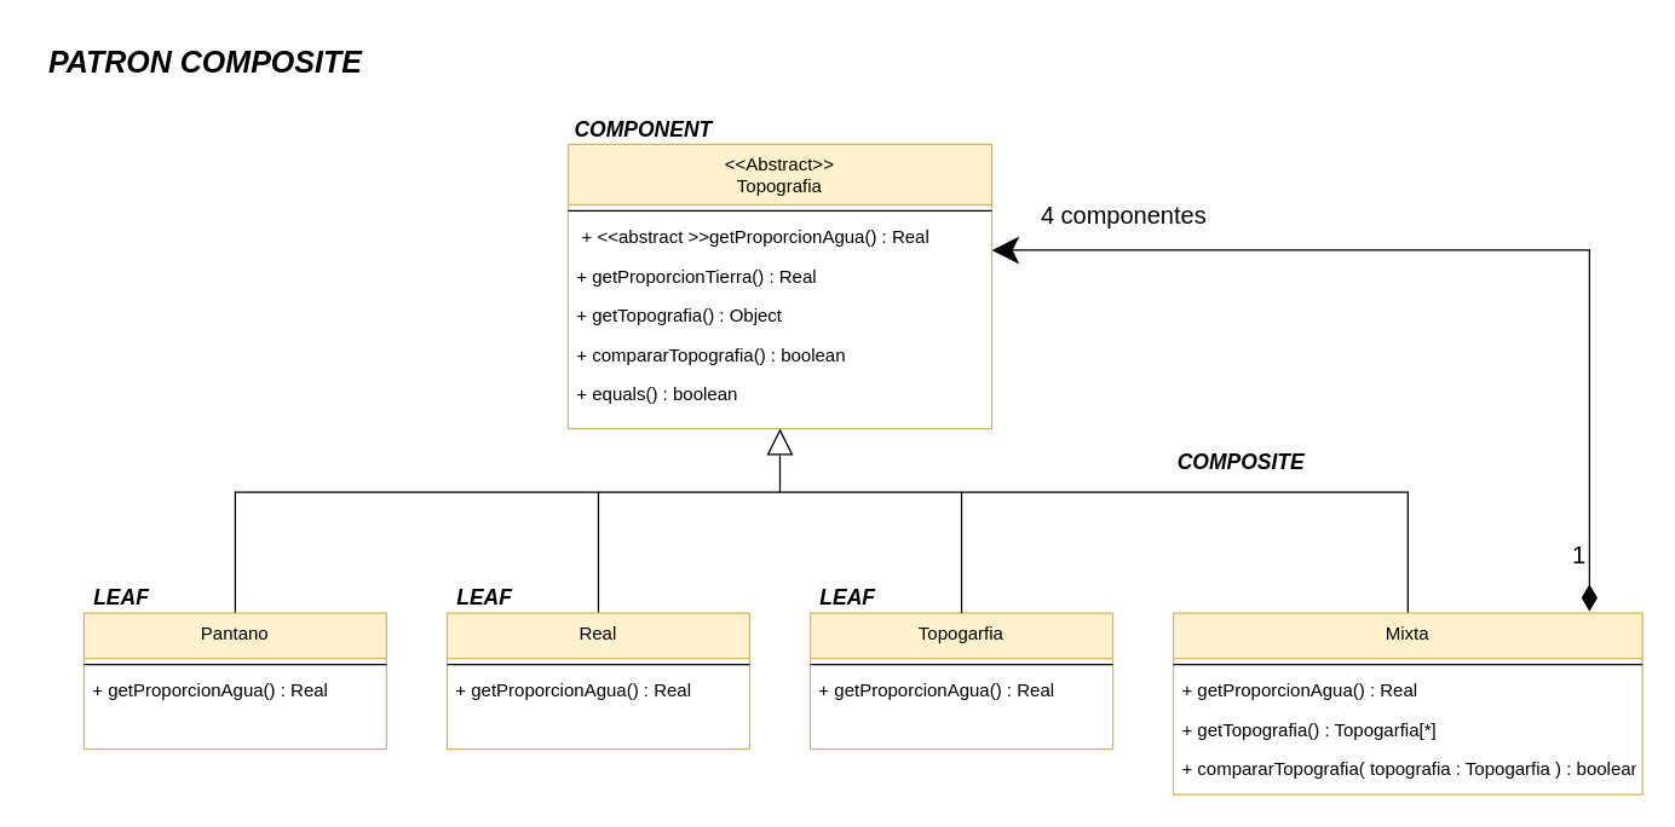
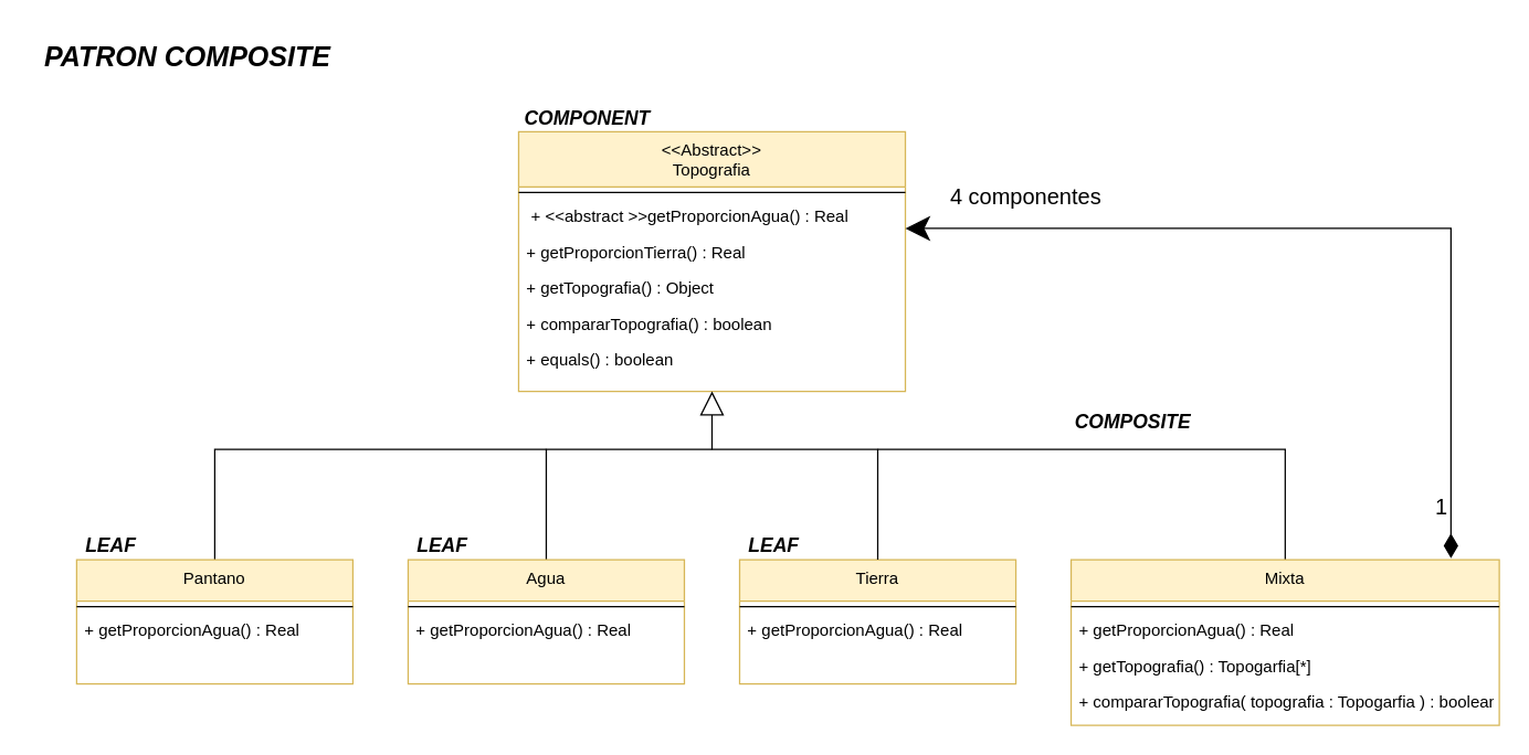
  <mxCell id="0" />
  <mxCell id="1" parent="0" />
  <mxCell id="2" value="&lt;&lt;Abstract&gt;&gt;&#10;Topografia" style="swimlane;fontStyle=0;align=center;verticalAlign=top;childLayout=stackLayout;horizontal=1;startSize=40;horizontalStack=0;resizeParent=1;resizeLast=0;collapsible=1;marginBottom=0;rounded=0;shadow=0;strokeWidth=1;fillColor=#fff2cc;strokeColor=#d6b656;" vertex="1" parent="1"><mxGeometry x="375" y="95" width="280" height="188" as="geometry"><mxRectangle x="110" y="-20" width="160" height="26" as="alternateBounds" /></mxGeometry></mxCell>
  <mxCell id="3" value="" style="line;html=1;strokeWidth=1;align=left;verticalAlign=middle;spacingTop=-1;spacingLeft=3;spacingRight=3;rotatable=0;labelPosition=right;points=[];portConstraint=eastwest;" vertex="1" parent="2"><mxGeometry y="40" width="280" height="8" as="geometry" /></mxCell>
  <mxCell id="4" value=" + &lt;&lt;abstract &gt;&gt;getProporcionAgua() : Real" style="text;align=left;verticalAlign=top;spacingLeft=4;spacingRight=4;overflow=hidden;rotatable=0;points=[[0,0.5],[1,0.5]];portConstraint=eastwest;" vertex="1" parent="2"><mxGeometry y="48" width="280" height="26" as="geometry" /></mxCell>
  <mxCell id="5" value="+ getProporcionTierra() : Real" style="text;align=left;verticalAlign=top;spacingLeft=4;spacingRight=4;overflow=hidden;rotatable=0;points=[[0,0.5],[1,0.5]];portConstraint=eastwest;rounded=0;shadow=0;html=0;" vertex="1" parent="2"><mxGeometry y="74" width="280" height="26" as="geometry" /></mxCell>
  <mxCell id="6" value="+ getTopografia() : Object" style="text;align=left;verticalAlign=top;spacingLeft=4;spacingRight=4;overflow=hidden;rotatable=0;points=[[0,0.5],[1,0.5]];portConstraint=eastwest;rounded=0;shadow=0;html=0;" vertex="1" parent="2"><mxGeometry y="100" width="280" height="26" as="geometry" /></mxCell>
  <mxCell id="7" value="+ compararTopografia() : boolean&#10;" style="text;align=left;verticalAlign=top;spacingLeft=4;spacingRight=4;overflow=hidden;rotatable=0;points=[[0,0.5],[1,0.5]];portConstraint=eastwest;rounded=0;shadow=0;html=0;" vertex="1" parent="2"><mxGeometry y="126" width="280" height="26" as="geometry" /></mxCell>
  <mxCell id="8" value="+ equals() : boolean&#10;" style="text;align=left;verticalAlign=top;spacingLeft=4;spacingRight=4;overflow=hidden;rotatable=0;points=[[0,0.5],[1,0.5]];portConstraint=eastwest;rounded=0;shadow=0;html=0;" vertex="1" parent="2"><mxGeometry y="152" width="280" height="26" as="geometry" /></mxCell>
  <mxCell id="9" style="edgeStyle=orthogonalEdgeStyle;rounded=0;orthogonalLoop=1;jettySize=auto;html=1;exitX=1;exitY=0.5;exitDx=0;exitDy=0;" edge="1" parent="2" source="5" target="5"><mxGeometry relative="1" as="geometry" /></mxCell>
  <mxCell id="10" style="edgeStyle=orthogonalEdgeStyle;rounded=0;orthogonalLoop=1;jettySize=auto;html=1;startArrow=diamondThin;startFill=1;strokeWidth=1;startSize=15;sourcePerimeterSpacing=1;endSize=15;endArrow=classic;endFill=1;" edge="1" parent="1" source="14" target="4"><mxGeometry relative="1" as="geometry"><mxPoint x="675" y="165" as="targetPoint" /><Array as="points"><mxPoint x="1050" y="165" /></Array></mxGeometry></mxCell>
  <mxCell id="11" value="&lt;font style=&quot;font-size: 16px;&quot;&gt;1&lt;/font&gt;&lt;span style=&quot;color: rgba(0, 0, 0, 0); font-family: monospace; font-size: 0px; text-align: start; background-color: rgb(251, 251, 251);&quot;&gt;%3CmxGraphModel%3E%3Croot%3E%3CmxCell%20id%3D%220%22%2F%3E%3CmxCell%20id%3D%221%22%20parent%3D%220%22%2F%3E%3CmxCell%20id%3D%222%22%20value%3D%22%22%20style%3D%22endArrow%3Dnone%3Bhtml%3D1%3Brounded%3D0%3B%22%20edge%3D%221%22%20parent%3D%221%22%3E%3CmxGeometry%20width%3D%2250%22%20height%3D%2250%22%20relative%3D%221%22%20as%3D%22geometry%22%3E%3CmxPoint%20x%3D%22140%22%20y%3D%22-400%22%20as%3D%22sourcePoint%22%2F%3E%3CmxPoint%20x%3D%22140%22%20y%3D%22-360%22%20as%3D%22targetPoint%22%2F%3E%3C%2FmxGeometry%3E%3C%2FmxCell%3E%3C%2Froot%3E%3C%2FmxGraphModel%3E&lt;/span&gt;" style="edgeLabel;html=1;align=center;verticalAlign=middle;resizable=0;points=[];" connectable="0" vertex="1" parent="10"><mxGeometry x="-0.909" y="6" relative="1" as="geometry"><mxPoint x="-2" y="-9" as="offset" /></mxGeometry></mxCell>
  <mxCell id="12" value="&lt;font style=&quot;font-size: 16px;&quot;&gt;4 componentes&lt;/font&gt;" style="edgeLabel;html=1;align=center;verticalAlign=middle;resizable=0;points=[];" connectable="0" vertex="1" parent="10"><mxGeometry x="0.875" y="2" relative="1" as="geometry"><mxPoint x="46" y="-26" as="offset" /></mxGeometry></mxCell>
  <mxCell id="13" style="edgeStyle=orthogonalEdgeStyle;rounded=0;orthogonalLoop=1;jettySize=auto;html=1;endArrow=none;endFill=0;endSize=15;startSize=15;" edge="1" parent="1" source="14"><mxGeometry relative="1" as="geometry"><mxPoint x="635" y="325" as="targetPoint" /><Array as="points"><mxPoint x="930" y="325" /></Array></mxGeometry></mxCell>
  <mxCell id="14" value="Mixta" style="swimlane;fontStyle=0;align=center;verticalAlign=top;childLayout=stackLayout;horizontal=1;startSize=30;horizontalStack=0;resizeParent=1;resizeLast=0;collapsible=1;marginBottom=0;rounded=0;shadow=0;strokeWidth=1;fillColor=#fff2cc;strokeColor=#d6b656;" vertex="1" parent="1"><mxGeometry x="775" y="405" width="310" height="120" as="geometry"><mxRectangle x="110" y="-20" width="160" height="26" as="alternateBounds" /></mxGeometry></mxCell>
  <mxCell id="15" value="" style="line;html=1;strokeWidth=1;align=left;verticalAlign=middle;spacingTop=-1;spacingLeft=3;spacingRight=3;rotatable=0;labelPosition=right;points=[];portConstraint=eastwest;" vertex="1" parent="14"><mxGeometry y="30" width="310" height="8" as="geometry" /></mxCell>
  <mxCell id="16" value="+ getProporcionAgua() : Real" style="text;align=left;verticalAlign=top;spacingLeft=4;spacingRight=4;overflow=hidden;rotatable=0;points=[[0,0.5],[1,0.5]];portConstraint=eastwest;" vertex="1" parent="14"><mxGeometry y="38" width="310" height="26" as="geometry" /></mxCell>
  <mxCell id="17" value="+ getTopografia() : Topogarfia[*]" style="text;align=left;verticalAlign=top;spacingLeft=4;spacingRight=4;overflow=hidden;rotatable=0;points=[[0,0.5],[1,0.5]];portConstraint=eastwest;" vertex="1" parent="14"><mxGeometry y="64" width="310" height="26" as="geometry" /></mxCell>
  <mxCell id="18" style="edgeStyle=orthogonalEdgeStyle;rounded=0;orthogonalLoop=1;jettySize=auto;html=1;exitX=1;exitY=0.5;exitDx=0;exitDy=0;" edge="1" parent="14"><mxGeometry relative="1" as="geometry"><mxPoint x="240" y="77" as="sourcePoint" /><mxPoint x="240" y="77" as="targetPoint" /></mxGeometry></mxCell>
  <mxCell id="19" value="+ compararTopografia( topografia : Topogarfia ) : boolean" style="text;align=left;verticalAlign=top;spacingLeft=4;spacingRight=4;overflow=hidden;rotatable=0;points=[[0,0.5],[1,0.5]];portConstraint=eastwest;" vertex="1" parent="14"><mxGeometry y="90" width="310" height="26" as="geometry" /></mxCell>
- <mxCell id="20" value="Topogarfia" style="swimlane;fontStyle=0;align=center;verticalAlign=top;childLayout=stackLayout;horizontal=1;startSize=30;horizontalStack=0;resizeParent=1;resizeLast=0;collapsible=1;marginBottom=0;rounded=0;shadow=0;strokeWidth=1;fillColor=#fff2cc;strokeColor=#d6b656;" vertex="1" parent="1"><mxGeometry x="535" y="405" width="200" height="90" as="geometry"><mxRectangle x="110" y="-20" width="160" height="26" as="alternateBounds" /></mxGeometry></mxCell>
+ <mxCell id="20" value="Tierra" style="swimlane;fontStyle=0;align=center;verticalAlign=top;childLayout=stackLayout;horizontal=1;startSize=30;horizontalStack=0;resizeParent=1;resizeLast=0;collapsible=1;marginBottom=0;rounded=0;shadow=0;strokeWidth=1;fillColor=#fff2cc;strokeColor=#d6b656;" vertex="1" parent="1"><mxGeometry x="535" y="405" width="200" height="90" as="geometry"><mxRectangle x="110" y="-20" width="160" height="26" as="alternateBounds" /></mxGeometry></mxCell>
  <mxCell id="21" value="" style="line;html=1;strokeWidth=1;align=left;verticalAlign=middle;spacingTop=-1;spacingLeft=3;spacingRight=3;rotatable=0;labelPosition=right;points=[];portConstraint=eastwest;" vertex="1" parent="20"><mxGeometry y="30" width="200" height="8" as="geometry" /></mxCell>
  <mxCell id="22" value="+ getProporcionAgua() : Real" style="text;align=left;verticalAlign=top;spacingLeft=4;spacingRight=4;overflow=hidden;rotatable=0;points=[[0,0.5],[1,0.5]];portConstraint=eastwest;" vertex="1" parent="20"><mxGeometry y="38" width="200" height="26" as="geometry" /></mxCell>
  <mxCell id="23" style="edgeStyle=orthogonalEdgeStyle;rounded=0;orthogonalLoop=1;jettySize=auto;html=1;exitX=1;exitY=0.5;exitDx=0;exitDy=0;" edge="1" parent="20"><mxGeometry relative="1" as="geometry"><mxPoint x="240" y="77" as="sourcePoint" /><mxPoint x="240" y="77" as="targetPoint" /></mxGeometry></mxCell>
  <mxCell id="24" style="edgeStyle=orthogonalEdgeStyle;rounded=0;orthogonalLoop=1;jettySize=auto;html=1;endArrow=none;endFill=0;endSize=15;startSize=15;" edge="1" parent="1" source="25"><mxGeometry relative="1" as="geometry"><mxPoint x="515" y="325" as="targetPoint" /><Array as="points"><mxPoint x="395" y="325" /></Array></mxGeometry></mxCell>
- <mxCell id="25" value="Real" style="swimlane;fontStyle=0;align=center;verticalAlign=top;childLayout=stackLayout;horizontal=1;startSize=30;horizontalStack=0;resizeParent=1;resizeLast=0;collapsible=1;marginBottom=0;rounded=0;shadow=0;strokeWidth=1;fillColor=#fff2cc;strokeColor=#d6b656;" vertex="1" parent="1"><mxGeometry x="295" y="405" width="200" height="90" as="geometry"><mxRectangle x="110" y="-20" width="160" height="26" as="alternateBounds" /></mxGeometry></mxCell>
+ <mxCell id="25" value="Agua" style="swimlane;fontStyle=0;align=center;verticalAlign=top;childLayout=stackLayout;horizontal=1;startSize=30;horizontalStack=0;resizeParent=1;resizeLast=0;collapsible=1;marginBottom=0;rounded=0;shadow=0;strokeWidth=1;fillColor=#fff2cc;strokeColor=#d6b656;" vertex="1" parent="1"><mxGeometry x="295" y="405" width="200" height="90" as="geometry"><mxRectangle x="110" y="-20" width="160" height="26" as="alternateBounds" /></mxGeometry></mxCell>
  <mxCell id="26" value="" style="line;html=1;strokeWidth=1;align=left;verticalAlign=middle;spacingTop=-1;spacingLeft=3;spacingRight=3;rotatable=0;labelPosition=right;points=[];portConstraint=eastwest;" vertex="1" parent="25"><mxGeometry y="30" width="200" height="8" as="geometry" /></mxCell>
  <mxCell id="27" value="+ getProporcionAgua() : Real" style="text;align=left;verticalAlign=top;spacingLeft=4;spacingRight=4;overflow=hidden;rotatable=0;points=[[0,0.5],[1,0.5]];portConstraint=eastwest;" vertex="1" parent="25"><mxGeometry y="38" width="200" height="26" as="geometry" /></mxCell>
  <mxCell id="28" style="edgeStyle=orthogonalEdgeStyle;rounded=0;orthogonalLoop=1;jettySize=auto;html=1;exitX=1;exitY=0.5;exitDx=0;exitDy=0;" edge="1" parent="25"><mxGeometry relative="1" as="geometry"><mxPoint x="240" y="77" as="sourcePoint" /><mxPoint x="240" y="77" as="targetPoint" /></mxGeometry></mxCell>
  <mxCell id="29" value="&lt;i&gt;&lt;b&gt;&lt;font style=&quot;font-size: 14px;&quot;&gt;COMPONENT&lt;/font&gt;&lt;/b&gt;&lt;/i&gt;" style="text;html=1;align=center;verticalAlign=middle;whiteSpace=wrap;rounded=0;" vertex="1" parent="1"><mxGeometry x="375" y="75" width="100" height="20" as="geometry" /></mxCell>
  <mxCell id="30" value="&lt;font style=&quot;font-size: 14px;&quot;&gt;&lt;b&gt;&lt;i&gt;COMPOSITE&lt;/i&gt;&lt;/b&gt;&lt;/font&gt;" style="text;html=1;align=center;verticalAlign=middle;whiteSpace=wrap;rounded=0;" vertex="1" parent="1"><mxGeometry x="775" y="295" width="90" height="20" as="geometry" /></mxCell>
  <mxCell id="31" value="&lt;b&gt;&lt;i&gt;&lt;font style=&quot;font-size: 14px;&quot;&gt;LEAF&lt;/font&gt;&lt;/i&gt;&lt;/b&gt;" style="text;html=1;align=center;verticalAlign=middle;whiteSpace=wrap;rounded=0;" vertex="1" parent="1"><mxGeometry x="535" y="385" width="50" height="20" as="geometry" /></mxCell>
  <mxCell id="32" value="&lt;b&gt;&lt;i&gt;&lt;font style=&quot;font-size: 14px;&quot;&gt;LEAF&lt;/font&gt;&lt;/i&gt;&lt;/b&gt;" style="text;html=1;align=center;verticalAlign=middle;whiteSpace=wrap;rounded=0;" vertex="1" parent="1"><mxGeometry x="295" y="385" width="50" height="20" as="geometry" /></mxCell>
  <mxCell id="33" value="&lt;b style=&quot;&quot;&gt;&lt;i&gt;&lt;font style=&quot;font-size: 20px;&quot;&gt;PATRON COMPOSITE&lt;/font&gt;&lt;/i&gt;&lt;/b&gt;" style="text;html=1;align=center;verticalAlign=middle;resizable=0;points=[];autosize=1;strokeColor=none;fillColor=none;" vertex="1" parent="1"><mxGeometry x="20" y="20" width="230" height="40" as="geometry" /></mxCell>
  <mxCell id="34" style="edgeStyle=orthogonalEdgeStyle;rounded=0;orthogonalLoop=1;jettySize=auto;html=1;exitX=0.5;exitY=0;exitDx=0;exitDy=0;endArrow=none;endFill=0;endSize=15;startSize=15;" edge="1" parent="1" source="35"><mxGeometry relative="1" as="geometry"><mxPoint x="395" y="325" as="targetPoint" /><Array as="points"><mxPoint x="155" y="325" /></Array></mxGeometry></mxCell>
  <mxCell id="35" value="Pantano" style="swimlane;fontStyle=0;align=center;verticalAlign=top;childLayout=stackLayout;horizontal=1;startSize=30;horizontalStack=0;resizeParent=1;resizeLast=0;collapsible=1;marginBottom=0;rounded=0;shadow=0;strokeWidth=1;fillColor=#fff2cc;strokeColor=#d6b656;" vertex="1" parent="1"><mxGeometry x="55" y="405" width="200" height="90" as="geometry"><mxRectangle x="110" y="-20" width="160" height="26" as="alternateBounds" /></mxGeometry></mxCell>
  <mxCell id="36" value="" style="line;html=1;strokeWidth=1;align=left;verticalAlign=middle;spacingTop=-1;spacingLeft=3;spacingRight=3;rotatable=0;labelPosition=right;points=[];portConstraint=eastwest;" vertex="1" parent="35"><mxGeometry y="30" width="200" height="8" as="geometry" /></mxCell>
  <mxCell id="37" value="+ getProporcionAgua() : Real" style="text;align=left;verticalAlign=top;spacingLeft=4;spacingRight=4;overflow=hidden;rotatable=0;points=[[0,0.5],[1,0.5]];portConstraint=eastwest;" vertex="1" parent="35"><mxGeometry y="38" width="200" height="26" as="geometry" /></mxCell>
  <mxCell id="38" style="edgeStyle=orthogonalEdgeStyle;rounded=0;orthogonalLoop=1;jettySize=auto;html=1;exitX=1;exitY=0.5;exitDx=0;exitDy=0;" edge="1" parent="35"><mxGeometry relative="1" as="geometry"><mxPoint x="240" y="77" as="sourcePoint" /><mxPoint x="240" y="77" as="targetPoint" /></mxGeometry></mxCell>
  <mxCell id="39" value="&lt;b&gt;&lt;i&gt;&lt;font style=&quot;font-size: 14px;&quot;&gt;LEAF&lt;/font&gt;&lt;/i&gt;&lt;/b&gt;" style="text;html=1;align=center;verticalAlign=middle;whiteSpace=wrap;rounded=0;" vertex="1" parent="1"><mxGeometry x="55" y="385" width="50" height="20" as="geometry" /></mxCell>
  <mxCell id="40" style="edgeStyle=orthogonalEdgeStyle;rounded=0;orthogonalLoop=1;jettySize=auto;html=1;endArrow=block;endFill=0;endSize=15;startSize=15;sourcePerimeterSpacing=0;entryX=0.5;entryY=1;entryDx=0;entryDy=0;" edge="1" parent="1" target="2"><mxGeometry relative="1" as="geometry"><mxPoint x="475" y="285" as="targetPoint" /><Array as="points"><mxPoint x="635" y="325" /><mxPoint x="515" y="325" /></Array><mxPoint x="635" y="405" as="sourcePoint" /></mxGeometry></mxCell>
